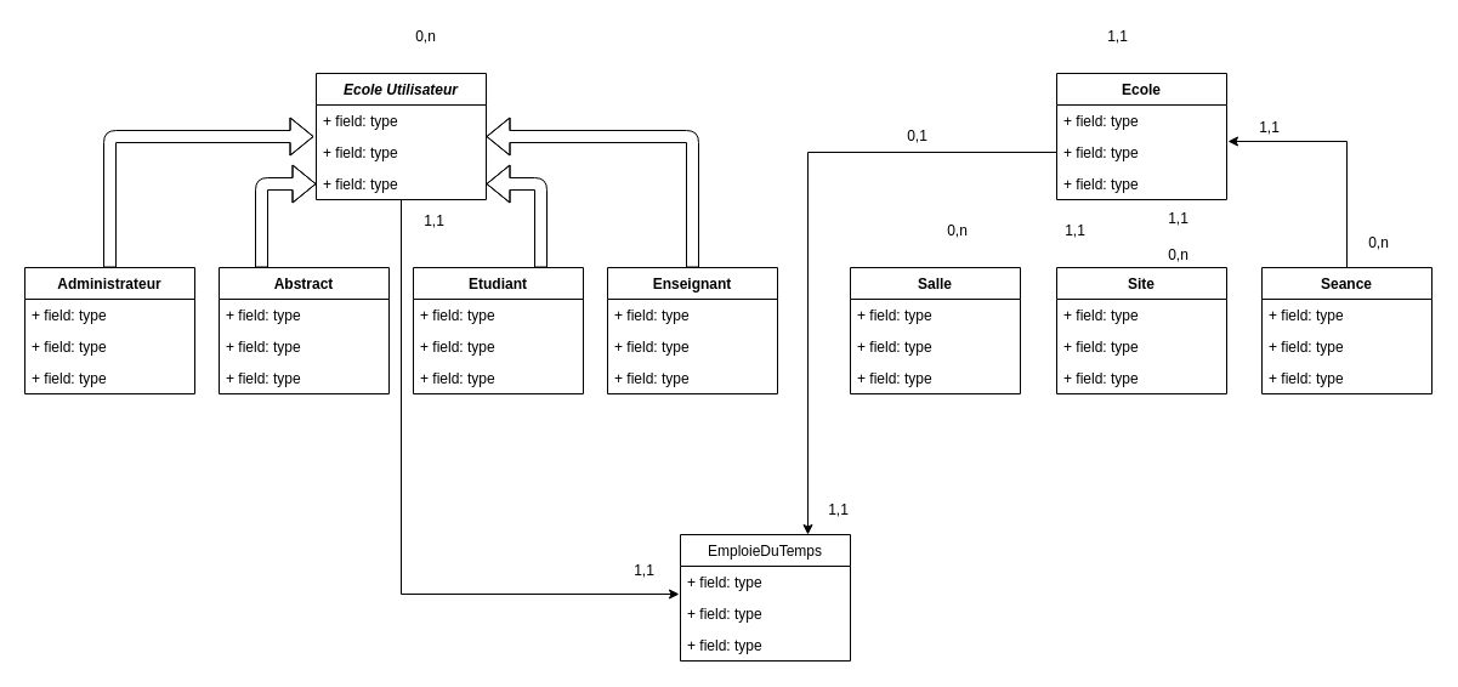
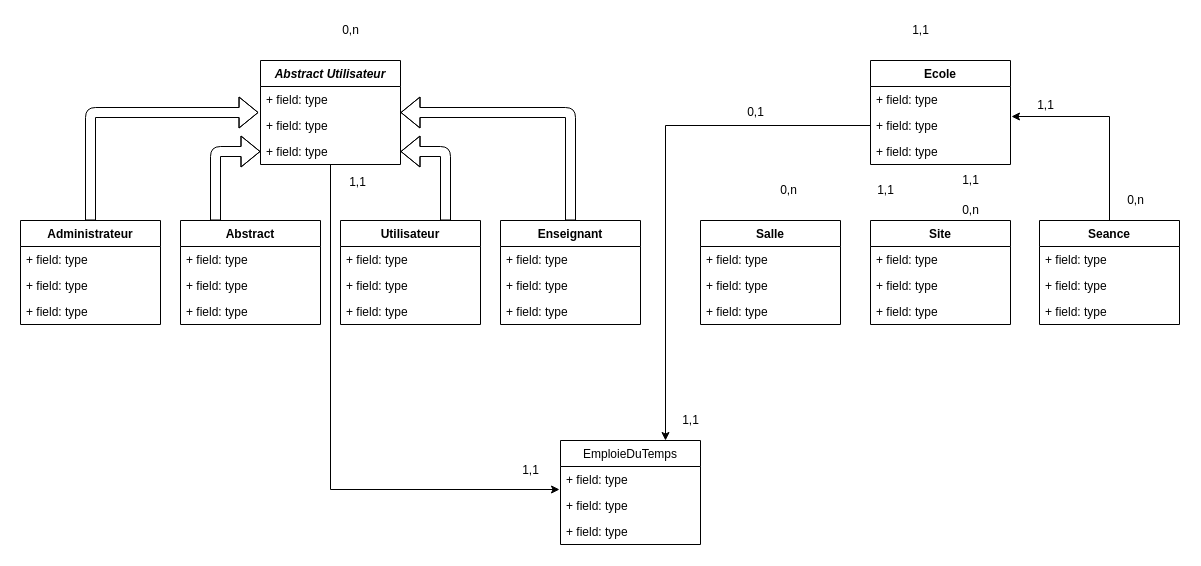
  <mxCell id="0" />
  <mxCell id="1" parent="0" />
  <mxCell id="2" value="Administrateur" style="swimlane;fontStyle=1;childLayout=stackLayout;horizontal=1;startSize=26;fillColor=none;horizontalStack=0;resizeParent=1;resizeParentMax=0;resizeLast=0;collapsible=1;marginBottom=0;" vertex="1" parent="1"><mxGeometry x="20" y="220" width="140" height="104" as="geometry" /></mxCell>
  <mxCell id="3" value="+ field: type" style="text;strokeColor=none;fillColor=none;align=left;verticalAlign=top;spacingLeft=4;spacingRight=4;overflow=hidden;rotatable=0;points=[[0,0.5],[1,0.5]];portConstraint=eastwest;" vertex="1" parent="2"><mxGeometry y="26" width="140" height="26" as="geometry" /></mxCell>
  <mxCell id="4" value="+ field: type" style="text;strokeColor=none;fillColor=none;align=left;verticalAlign=top;spacingLeft=4;spacingRight=4;overflow=hidden;rotatable=0;points=[[0,0.5],[1,0.5]];portConstraint=eastwest;" vertex="1" parent="2"><mxGeometry y="52" width="140" height="26" as="geometry" /></mxCell>
  <mxCell id="5" value="+ field: type" style="text;strokeColor=none;fillColor=none;align=left;verticalAlign=top;spacingLeft=4;spacingRight=4;overflow=hidden;rotatable=0;points=[[0,0.5],[1,0.5]];portConstraint=eastwest;" vertex="1" parent="2"><mxGeometry y="78" width="140" height="26" as="geometry" /></mxCell>
  <mxCell id="6" value="Abstract" style="swimlane;fontStyle=1;childLayout=stackLayout;horizontal=1;startSize=26;fillColor=none;horizontalStack=0;resizeParent=1;resizeParentMax=0;resizeLast=0;collapsible=1;marginBottom=0;" vertex="1" parent="1"><mxGeometry x="180" y="220" width="140" height="104" as="geometry" /></mxCell>
  <mxCell id="7" value="+ field: type" style="text;strokeColor=none;fillColor=none;align=left;verticalAlign=top;spacingLeft=4;spacingRight=4;overflow=hidden;rotatable=0;points=[[0,0.5],[1,0.5]];portConstraint=eastwest;" vertex="1" parent="6"><mxGeometry y="26" width="140" height="26" as="geometry" /></mxCell>
  <mxCell id="8" value="+ field: type" style="text;strokeColor=none;fillColor=none;align=left;verticalAlign=top;spacingLeft=4;spacingRight=4;overflow=hidden;rotatable=0;points=[[0,0.5],[1,0.5]];portConstraint=eastwest;" vertex="1" parent="6"><mxGeometry y="52" width="140" height="26" as="geometry" /></mxCell>
  <mxCell id="9" value="+ field: type" style="text;strokeColor=none;fillColor=none;align=left;verticalAlign=top;spacingLeft=4;spacingRight=4;overflow=hidden;rotatable=0;points=[[0,0.5],[1,0.5]];portConstraint=eastwest;" vertex="1" parent="6"><mxGeometry y="78" width="140" height="26" as="geometry" /></mxCell>
- <mxCell id="10" value="Etudiant" style="swimlane;fontStyle=1;childLayout=stackLayout;horizontal=1;startSize=26;fillColor=none;horizontalStack=0;resizeParent=1;resizeParentMax=0;resizeLast=0;collapsible=1;marginBottom=0;" vertex="1" parent="1"><mxGeometry x="340" y="220" width="140" height="104" as="geometry" /></mxCell>
+ <mxCell id="10" value="Utilisateur" style="swimlane;fontStyle=1;childLayout=stackLayout;horizontal=1;startSize=26;fillColor=none;horizontalStack=0;resizeParent=1;resizeParentMax=0;resizeLast=0;collapsible=1;marginBottom=0;" vertex="1" parent="1"><mxGeometry x="340" y="220" width="140" height="104" as="geometry" /></mxCell>
  <mxCell id="11" value="+ field: type" style="text;strokeColor=none;fillColor=none;align=left;verticalAlign=top;spacingLeft=4;spacingRight=4;overflow=hidden;rotatable=0;points=[[0,0.5],[1,0.5]];portConstraint=eastwest;" vertex="1" parent="10"><mxGeometry y="26" width="140" height="26" as="geometry" /></mxCell>
  <mxCell id="12" value="+ field: type" style="text;strokeColor=none;fillColor=none;align=left;verticalAlign=top;spacingLeft=4;spacingRight=4;overflow=hidden;rotatable=0;points=[[0,0.5],[1,0.5]];portConstraint=eastwest;" vertex="1" parent="10"><mxGeometry y="52" width="140" height="26" as="geometry" /></mxCell>
  <mxCell id="13" value="+ field: type" style="text;strokeColor=none;fillColor=none;align=left;verticalAlign=top;spacingLeft=4;spacingRight=4;overflow=hidden;rotatable=0;points=[[0,0.5],[1,0.5]];portConstraint=eastwest;" vertex="1" parent="10"><mxGeometry y="78" width="140" height="26" as="geometry" /></mxCell>
  <mxCell id="14" value="Enseignant" style="swimlane;fontStyle=1;childLayout=stackLayout;horizontal=1;startSize=26;fillColor=none;horizontalStack=0;resizeParent=1;resizeParentMax=0;resizeLast=0;collapsible=1;marginBottom=0;" vertex="1" parent="1"><mxGeometry x="500" y="220" width="140" height="104" as="geometry" /></mxCell>
  <mxCell id="15" value="+ field: type" style="text;strokeColor=none;fillColor=none;align=left;verticalAlign=top;spacingLeft=4;spacingRight=4;overflow=hidden;rotatable=0;points=[[0,0.5],[1,0.5]];portConstraint=eastwest;" vertex="1" parent="14"><mxGeometry y="26" width="140" height="26" as="geometry" /></mxCell>
  <mxCell id="16" value="+ field: type" style="text;strokeColor=none;fillColor=none;align=left;verticalAlign=top;spacingLeft=4;spacingRight=4;overflow=hidden;rotatable=0;points=[[0,0.5],[1,0.5]];portConstraint=eastwest;" vertex="1" parent="14"><mxGeometry y="52" width="140" height="26" as="geometry" /></mxCell>
  <mxCell id="17" value="+ field: type" style="text;strokeColor=none;fillColor=none;align=left;verticalAlign=top;spacingLeft=4;spacingRight=4;overflow=hidden;rotatable=0;points=[[0,0.5],[1,0.5]];portConstraint=eastwest;" vertex="1" parent="14"><mxGeometry y="78" width="140" height="26" as="geometry" /></mxCell>
  <mxCell id="18" value="" style="edgeStyle=orthogonalEdgeStyle;rounded=0;orthogonalLoop=1;jettySize=auto;html=1;entryX=-0.007;entryY=-0.115;entryDx=0;entryDy=0;entryPerimeter=0;" edge="1" parent="1" source="19" target="46"><mxGeometry relative="1" as="geometry"><mxPoint x="330" y="244" as="targetPoint" /></mxGeometry></mxCell>
- <mxCell id="19" value="Ecole Utilisateur" style="swimlane;fontStyle=3;childLayout=stackLayout;horizontal=1;startSize=26;fillColor=none;horizontalStack=0;resizeParent=1;resizeParentMax=0;resizeLast=0;collapsible=1;marginBottom=0;" vertex="1" parent="1"><mxGeometry x="260" y="60" width="140" height="104" as="geometry" /></mxCell>
+ <mxCell id="19" value="Abstract Utilisateur" style="swimlane;fontStyle=3;childLayout=stackLayout;horizontal=1;startSize=26;fillColor=none;horizontalStack=0;resizeParent=1;resizeParentMax=0;resizeLast=0;collapsible=1;marginBottom=0;" vertex="1" parent="1"><mxGeometry x="260" y="60" width="140" height="104" as="geometry" /></mxCell>
  <mxCell id="20" value="+ field: type" style="text;strokeColor=none;fillColor=none;align=left;verticalAlign=top;spacingLeft=4;spacingRight=4;overflow=hidden;rotatable=0;points=[[0,0.5],[1,0.5]];portConstraint=eastwest;" vertex="1" parent="19"><mxGeometry y="26" width="140" height="26" as="geometry" /></mxCell>
  <mxCell id="21" value="+ field: type" style="text;strokeColor=none;fillColor=none;align=left;verticalAlign=top;spacingLeft=4;spacingRight=4;overflow=hidden;rotatable=0;points=[[0,0.5],[1,0.5]];portConstraint=eastwest;" vertex="1" parent="19"><mxGeometry y="52" width="140" height="26" as="geometry" /></mxCell>
  <mxCell id="22" value="+ field: type" style="text;strokeColor=none;fillColor=none;align=left;verticalAlign=top;spacingLeft=4;spacingRight=4;overflow=hidden;rotatable=0;points=[[0,0.5],[1,0.5]];portConstraint=eastwest;" vertex="1" parent="19"><mxGeometry y="78" width="140" height="26" as="geometry" /></mxCell>
  <mxCell id="23" value="Ecole" style="swimlane;fontStyle=1;childLayout=stackLayout;horizontal=1;startSize=26;fillColor=none;horizontalStack=0;resizeParent=1;resizeParentMax=0;resizeLast=0;collapsible=1;marginBottom=0;" vertex="1" parent="1"><mxGeometry x="870" y="60" width="140" height="104" as="geometry" /></mxCell>
  <mxCell id="24" value="+ field: type" style="text;strokeColor=none;fillColor=none;align=left;verticalAlign=top;spacingLeft=4;spacingRight=4;overflow=hidden;rotatable=0;points=[[0,0.5],[1,0.5]];portConstraint=eastwest;" vertex="1" parent="23"><mxGeometry y="26" width="140" height="26" as="geometry" /></mxCell>
  <mxCell id="25" value="+ field: type" style="text;strokeColor=none;fillColor=none;align=left;verticalAlign=top;spacingLeft=4;spacingRight=4;overflow=hidden;rotatable=0;points=[[0,0.5],[1,0.5]];portConstraint=eastwest;" vertex="1" parent="23"><mxGeometry y="52" width="140" height="26" as="geometry" /></mxCell>
  <mxCell id="26" value="+ field: type" style="text;strokeColor=none;fillColor=none;align=left;verticalAlign=top;spacingLeft=4;spacingRight=4;overflow=hidden;rotatable=0;points=[[0,0.5],[1,0.5]];portConstraint=eastwest;" vertex="1" parent="23"><mxGeometry y="78" width="140" height="26" as="geometry" /></mxCell>
  <mxCell id="27" value="" style="shape=flexArrow;endArrow=classic;html=1;exitX=0.5;exitY=0;exitDx=0;exitDy=0;entryX=-0.014;entryY=0;entryDx=0;entryDy=0;entryPerimeter=0;" edge="1" parent="1" source="2" target="21"><mxGeometry width="50" height="50" relative="1" as="geometry"><mxPoint x="140" y="550" as="sourcePoint" /><mxPoint x="190" y="500" as="targetPoint" /><Array as="points"><mxPoint x="90" y="112" /></Array></mxGeometry></mxCell>
  <mxCell id="28" value="" style="shape=flexArrow;endArrow=classic;html=1;entryX=0;entryY=0.5;entryDx=0;entryDy=0;" edge="1" parent="1" target="22"><mxGeometry width="50" height="50" relative="1" as="geometry"><mxPoint x="215" y="220" as="sourcePoint" /><mxPoint x="290" y="390" as="targetPoint" /><Array as="points"><mxPoint x="215" y="151" /></Array></mxGeometry></mxCell>
  <mxCell id="29" value="" style="shape=flexArrow;endArrow=classic;html=1;exitX=0.75;exitY=0;exitDx=0;exitDy=0;entryX=1;entryY=0.5;entryDx=0;entryDy=0;" edge="1" parent="1" source="10" target="22"><mxGeometry width="50" height="50" relative="1" as="geometry"><mxPoint x="200" y="530" as="sourcePoint" /><mxPoint x="250" y="480" as="targetPoint" /><Array as="points"><mxPoint x="445" y="151" /></Array></mxGeometry></mxCell>
  <mxCell id="30" value="" style="shape=flexArrow;endArrow=classic;html=1;exitX=0.5;exitY=0;exitDx=0;exitDy=0;entryX=1;entryY=0.5;entryDx=0;entryDy=0;" edge="1" parent="1" source="14" target="19"><mxGeometry width="50" height="50" relative="1" as="geometry"><mxPoint x="190" y="570" as="sourcePoint" /><mxPoint x="240" y="520" as="targetPoint" /><Array as="points"><mxPoint x="570" y="112" /></Array></mxGeometry></mxCell>
  <mxCell id="31" value="Salle" style="swimlane;fontStyle=1;childLayout=stackLayout;horizontal=1;startSize=26;fillColor=none;horizontalStack=0;resizeParent=1;resizeParentMax=0;resizeLast=0;collapsible=1;marginBottom=0;" vertex="1" parent="1"><mxGeometry x="700" y="220" width="140" height="104" as="geometry" /></mxCell>
  <mxCell id="32" value="+ field: type" style="text;strokeColor=none;fillColor=none;align=left;verticalAlign=top;spacingLeft=4;spacingRight=4;overflow=hidden;rotatable=0;points=[[0,0.5],[1,0.5]];portConstraint=eastwest;" vertex="1" parent="31"><mxGeometry y="26" width="140" height="26" as="geometry" /></mxCell>
  <mxCell id="33" value="+ field: type" style="text;strokeColor=none;fillColor=none;align=left;verticalAlign=top;spacingLeft=4;spacingRight=4;overflow=hidden;rotatable=0;points=[[0,0.5],[1,0.5]];portConstraint=eastwest;" vertex="1" parent="31"><mxGeometry y="52" width="140" height="26" as="geometry" /></mxCell>
  <mxCell id="34" value="+ field: type" style="text;strokeColor=none;fillColor=none;align=left;verticalAlign=top;spacingLeft=4;spacingRight=4;overflow=hidden;rotatable=0;points=[[0,0.5],[1,0.5]];portConstraint=eastwest;" vertex="1" parent="31"><mxGeometry y="78" width="140" height="26" as="geometry" /></mxCell>
  <mxCell id="35" value="Site" style="swimlane;fontStyle=1;childLayout=stackLayout;horizontal=1;startSize=26;fillColor=none;horizontalStack=0;resizeParent=1;resizeParentMax=0;resizeLast=0;collapsible=1;marginBottom=0;" vertex="1" parent="1"><mxGeometry x="870" y="220" width="140" height="104" as="geometry" /></mxCell>
  <mxCell id="36" value="+ field: type" style="text;strokeColor=none;fillColor=none;align=left;verticalAlign=top;spacingLeft=4;spacingRight=4;overflow=hidden;rotatable=0;points=[[0,0.5],[1,0.5]];portConstraint=eastwest;" vertex="1" parent="35"><mxGeometry y="26" width="140" height="26" as="geometry" /></mxCell>
  <mxCell id="37" value="+ field: type" style="text;strokeColor=none;fillColor=none;align=left;verticalAlign=top;spacingLeft=4;spacingRight=4;overflow=hidden;rotatable=0;points=[[0,0.5],[1,0.5]];portConstraint=eastwest;" vertex="1" parent="35"><mxGeometry y="52" width="140" height="26" as="geometry" /></mxCell>
  <mxCell id="38" value="+ field: type" style="text;strokeColor=none;fillColor=none;align=left;verticalAlign=top;spacingLeft=4;spacingRight=4;overflow=hidden;rotatable=0;points=[[0,0.5],[1,0.5]];portConstraint=eastwest;" vertex="1" parent="35"><mxGeometry y="78" width="140" height="26" as="geometry" /></mxCell>
  <mxCell id="39" style="edgeStyle=orthogonalEdgeStyle;rounded=0;orthogonalLoop=1;jettySize=auto;html=1;entryX=1.007;entryY=0.154;entryDx=0;entryDy=0;entryPerimeter=0;" edge="1" parent="1" source="40" target="25"><mxGeometry relative="1" as="geometry" /></mxCell>
  <mxCell id="40" value="Seance" style="swimlane;fontStyle=1;childLayout=stackLayout;horizontal=1;startSize=26;fillColor=none;horizontalStack=0;resizeParent=1;resizeParentMax=0;resizeLast=0;collapsible=1;marginBottom=0;" vertex="1" parent="1"><mxGeometry x="1039" y="220" width="140" height="104" as="geometry" /></mxCell>
  <mxCell id="41" value="+ field: type" style="text;strokeColor=none;fillColor=none;align=left;verticalAlign=top;spacingLeft=4;spacingRight=4;overflow=hidden;rotatable=0;points=[[0,0.5],[1,0.5]];portConstraint=eastwest;" vertex="1" parent="40"><mxGeometry y="26" width="140" height="26" as="geometry" /></mxCell>
  <mxCell id="42" value="+ field: type" style="text;strokeColor=none;fillColor=none;align=left;verticalAlign=top;spacingLeft=4;spacingRight=4;overflow=hidden;rotatable=0;points=[[0,0.5],[1,0.5]];portConstraint=eastwest;" vertex="1" parent="40"><mxGeometry y="52" width="140" height="26" as="geometry" /></mxCell>
  <mxCell id="43" value="+ field: type" style="text;strokeColor=none;fillColor=none;align=left;verticalAlign=top;spacingLeft=4;spacingRight=4;overflow=hidden;rotatable=0;points=[[0,0.5],[1,0.5]];portConstraint=eastwest;" vertex="1" parent="40"><mxGeometry y="78" width="140" height="26" as="geometry" /></mxCell>
  <mxCell id="44" value="EmploieDuTemps" style="swimlane;fontStyle=0;childLayout=stackLayout;horizontal=1;startSize=26;fillColor=none;horizontalStack=0;resizeParent=1;resizeParentMax=0;resizeLast=0;collapsible=1;marginBottom=0;" vertex="1" parent="1"><mxGeometry x="560" y="440" width="140" height="104" as="geometry" /></mxCell>
  <mxCell id="45" value="+ field: type" style="text;strokeColor=none;fillColor=none;align=left;verticalAlign=top;spacingLeft=4;spacingRight=4;overflow=hidden;rotatable=0;points=[[0,0.5],[1,0.5]];portConstraint=eastwest;" vertex="1" parent="44"><mxGeometry y="26" width="140" height="26" as="geometry" /></mxCell>
  <mxCell id="46" value="+ field: type" style="text;strokeColor=none;fillColor=none;align=left;verticalAlign=top;spacingLeft=4;spacingRight=4;overflow=hidden;rotatable=0;points=[[0,0.5],[1,0.5]];portConstraint=eastwest;" vertex="1" parent="44"><mxGeometry y="52" width="140" height="26" as="geometry" /></mxCell>
  <mxCell id="47" value="+ field: type" style="text;strokeColor=none;fillColor=none;align=left;verticalAlign=top;spacingLeft=4;spacingRight=4;overflow=hidden;rotatable=0;points=[[0,0.5],[1,0.5]];portConstraint=eastwest;" vertex="1" parent="44"><mxGeometry y="78" width="140" height="26" as="geometry" /></mxCell>
  <mxCell id="48" style="edgeStyle=orthogonalEdgeStyle;rounded=0;orthogonalLoop=1;jettySize=auto;html=1;entryX=0.75;entryY=0;entryDx=0;entryDy=0;" edge="1" parent="1" source="25" target="44"><mxGeometry relative="1" as="geometry" /></mxCell>
  <mxCell id="49" value="0,n" style="text;html=1;align=center;verticalAlign=middle;resizable=0;points=[];autosize=1;" vertex="1" parent="1"><mxGeometry x="335" y="20" width="30" height="20" as="geometry" /></mxCell>
  <mxCell id="50" value="1,1" style="text;html=1;align=center;verticalAlign=middle;resizable=0;points=[];autosize=1;" vertex="1" parent="1"><mxGeometry x="905" y="20" width="30" height="20" as="geometry" /></mxCell>
  <mxCell id="51" value="0,n" style="text;html=1;align=center;verticalAlign=middle;resizable=0;points=[];autosize=1;" vertex="1" parent="1"><mxGeometry x="773" y="180" width="30" height="20" as="geometry" /></mxCell>
  <mxCell id="52" value="1,1" style="text;html=1;align=center;verticalAlign=middle;resizable=0;points=[];autosize=1;" vertex="1" parent="1"><mxGeometry x="870" y="180" width="30" height="20" as="geometry" /></mxCell>
  <mxCell id="53" value="0,n" style="text;html=1;align=center;verticalAlign=middle;resizable=0;points=[];autosize=1;" vertex="1" parent="1"><mxGeometry x="1120" y="190" width="30" height="20" as="geometry" /></mxCell>
  <mxCell id="54" value="1,1" style="text;html=1;align=center;verticalAlign=middle;resizable=0;points=[];autosize=1;" vertex="1" parent="1"><mxGeometry x="1030" y="95" width="30" height="20" as="geometry" /></mxCell>
  <mxCell id="55" value="0,n" style="text;html=1;align=center;verticalAlign=middle;resizable=0;points=[];autosize=1;" vertex="1" parent="1"><mxGeometry x="955" y="200" width="30" height="20" as="geometry" /></mxCell>
  <mxCell id="56" value="1,1" style="text;html=1;align=center;verticalAlign=middle;resizable=0;points=[];autosize=1;" vertex="1" parent="1"><mxGeometry x="955" y="170" width="30" height="20" as="geometry" /></mxCell>
  <mxCell id="57" value="0,1" style="text;html=1;align=center;verticalAlign=middle;resizable=0;points=[];autosize=1;" vertex="1" parent="1"><mxGeometry x="740" y="102" width="30" height="20" as="geometry" /></mxCell>
  <mxCell id="58" value="1,1" style="text;html=1;align=center;verticalAlign=middle;resizable=0;points=[];autosize=1;" vertex="1" parent="1"><mxGeometry x="675" y="410" width="30" height="20" as="geometry" /></mxCell>
  <mxCell id="59" value="1,1" style="text;html=1;align=center;verticalAlign=middle;resizable=0;points=[];autosize=1;" vertex="1" parent="1"><mxGeometry x="342" y="172" width="30" height="20" as="geometry" /></mxCell>
  <mxCell id="60" value="1,1" style="text;html=1;align=center;verticalAlign=middle;resizable=0;points=[];autosize=1;" vertex="1" parent="1"><mxGeometry x="515" y="460" width="30" height="20" as="geometry" /></mxCell>
